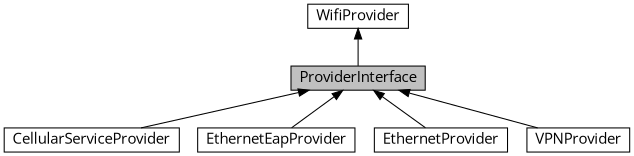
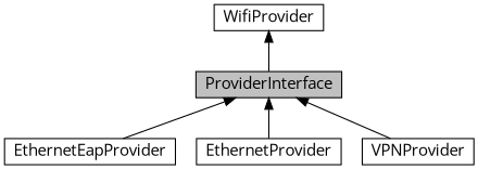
  digraph {
    bgcolor=white
    fontname="Open Sans"
    node [fillcolor=white fontname="Open Sans" shape=rectangle style=filled]
    edge [dir=back fontname="Open Sans"]
    ProviderInterface [fillcolor=grey height=0.30]
-   CellularServiceProvider [height=0.30]
    EthernetEapProvider [height=0.30]
    EthernetProvider [height=0.30]
    VPNProvider [height=0.30]
    WifiProvider [height=0.30]
    subgraph sub_1 {
      ProviderInterface
-     CellularServiceProvider
      EthernetEapProvider
      EthernetProvider
      VPNProvider
      WifiProvider
    }
-   ProviderInterface -> CellularServiceProvider
    ProviderInterface -> EthernetEapProvider
    ProviderInterface -> EthernetProvider
    ProviderInterface -> VPNProvider
    WifiProvider -> ProviderInterface
  }
